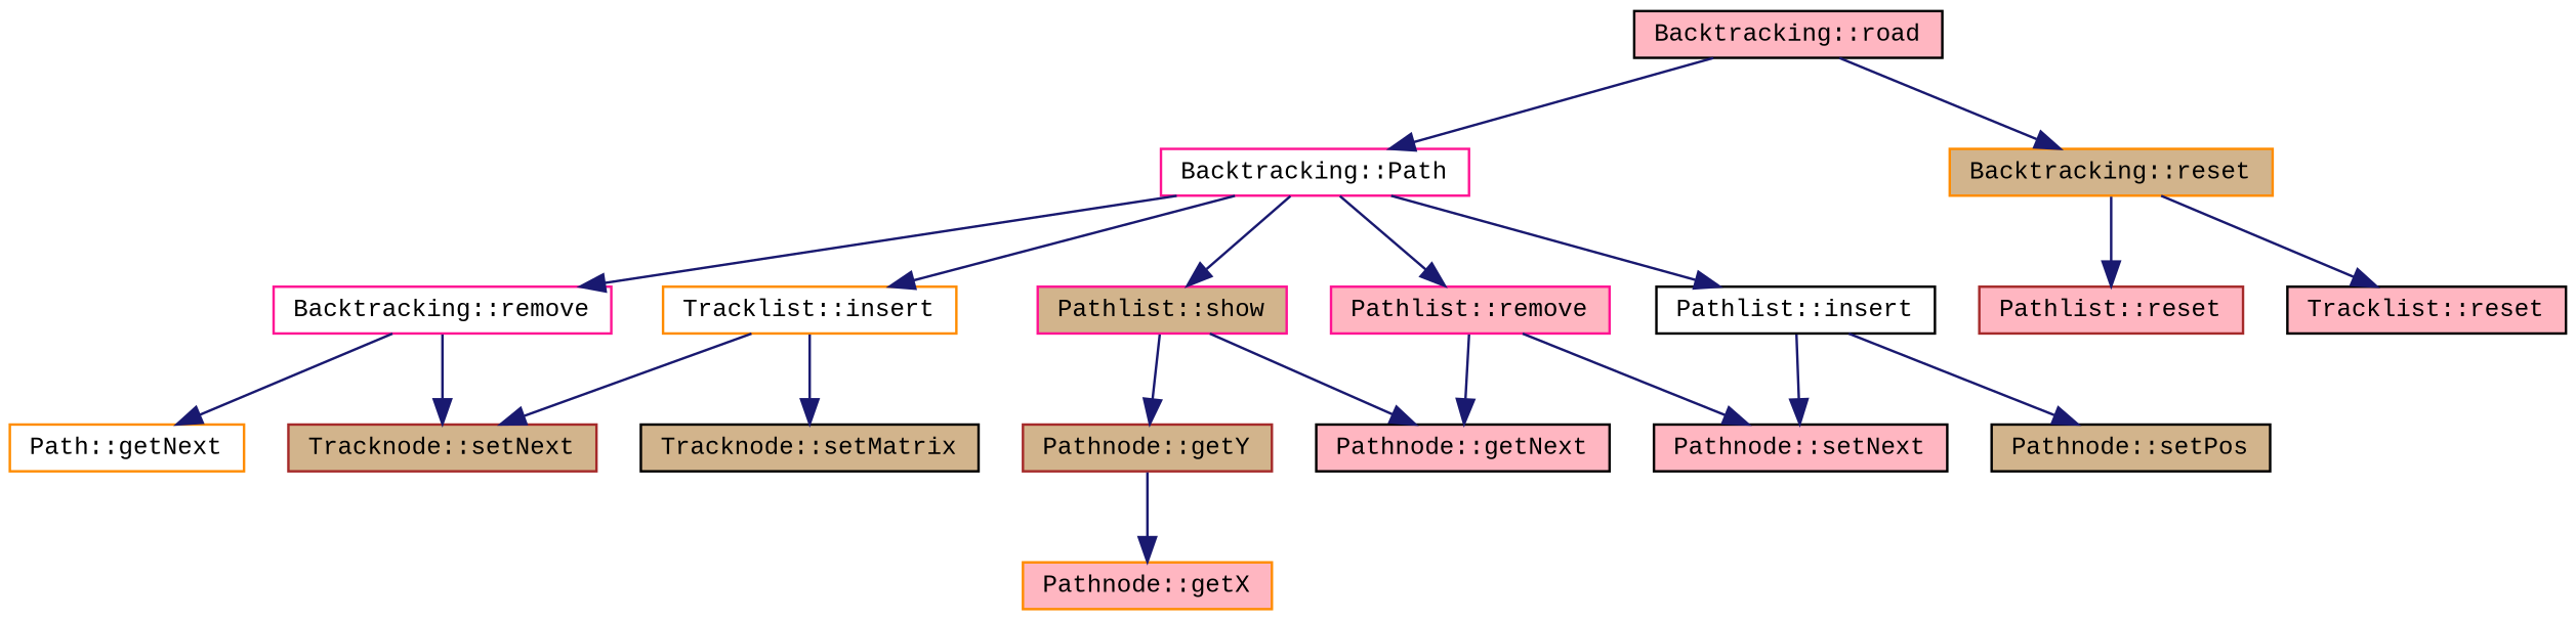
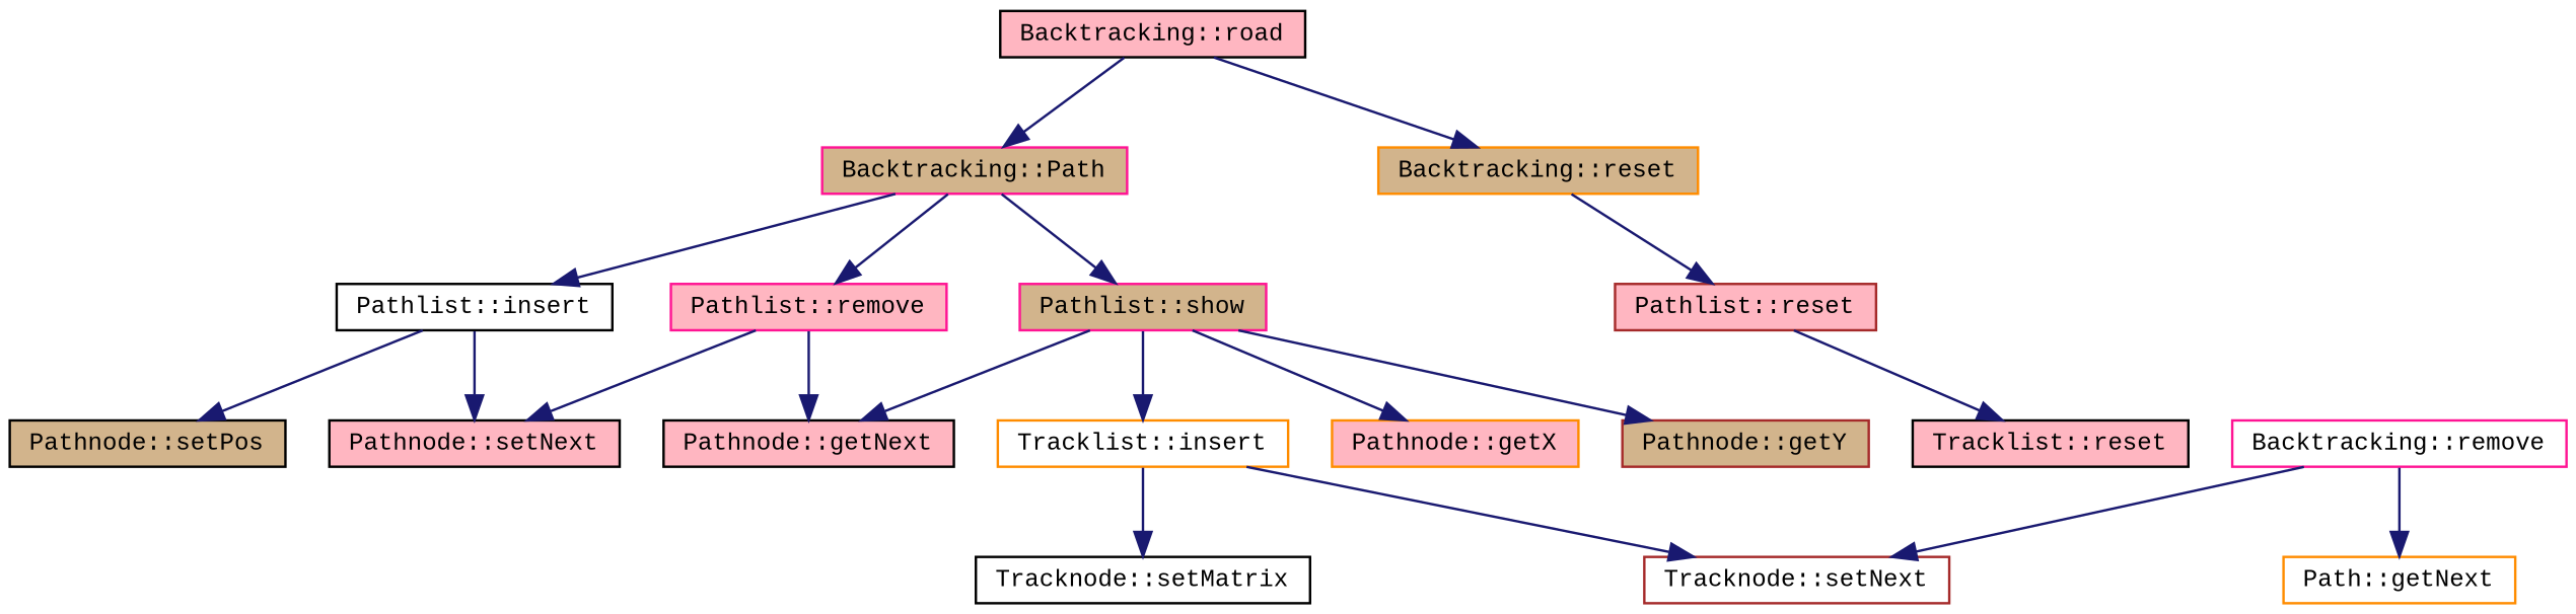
  digraph {
    fontname="Liberation Mono"
    rankdir=TB
    node [color=black fillcolor=lightpink fontname="Liberation Mono" fontsize=10 shape=record style=filled]
    edge [color=midnightblue fontname="Liberation Mono" fontsize=10 labelfontname=Helvetica labelfontsize=10 style=solid]
    n1 [fontcolor=black height=0.2 label="Backtracking::road" width=0.4]
-   n2 [color=deeppink fillcolor=white height=0.2 label="Backtracking::Path" width=0.4]
+   n2 [color=deeppink fillcolor=tan height=0.2 label="Backtracking::Path" width=0.4]
    n3 [color=darkorange fillcolor=tan height=0.2 label="Backtracking::reset" width=0.4]
    n4 [color=darkorange fillcolor=white height=0.2 label="Tracklist::insert" width=0.4]
    n5 [fillcolor=white height=0.2 label="Pathlist::insert" width=0.4]
    n6 [color=deeppink fillcolor=white height=0.2 label="Backtracking::remove" width=0.4]
    n7 [color=deeppink height=0.2 label="Pathlist::remove" width=0.4]
    n8 [color=deeppink fillcolor=tan height=0.2 label="Pathlist::show" width=0.4]
    n9 [height=0.2 label="Tracklist::reset" width=0.4]
    n10 [color=brown height=0.2 label="Pathlist::reset" width=0.4]
-   n11 [fillcolor=tan height=0.2 label="Tracknode::setMatrix" width=0.4]
-   n12 [color=brown fillcolor=tan height=0.2 label="Tracknode::setNext" width=0.4]
+   n11 [fillcolor=white height=0.2 label="Tracknode::setMatrix" width=0.4]
+   n12 [color=brown fillcolor=white height=0.2 label="Tracknode::setNext" width=0.4]
    n13 [height=0.2 label="Pathnode::setNext" width=0.4]
    n14 [fillcolor=tan height=0.2 label="Pathnode::setPos" width=0.4]
    n15 [color=darkorange fillcolor=white height=0.2 label="Path::getNext" width=0.4]
    n16 [height=0.2 label="Pathnode::getNext" width=0.4]
    n17 [color=darkorange height=0.2 label="Pathnode::getX" width=0.4]
    n18 [color=brown fillcolor=tan height=0.2 label="Pathnode::getY" width=0.4]
    n1 -> n2
    n1 -> n3
-   n2 -> n4
+   n8 -> n4
    n2 -> n5
-   n2 -> n6
    n2 -> n7
    n2 -> n8
-   n3 -> n9
+   n10 -> n9
    n3 -> n10
    n4 -> n11
    n4 -> n12
    n5 -> n13
    n5 -> n14
    n6 -> n12
    n6 -> n15
    n7 -> n13
    n7 -> n16
    n8 -> n16
-   n18 -> n17
+   n8 -> n17
    n8 -> n18
  }
